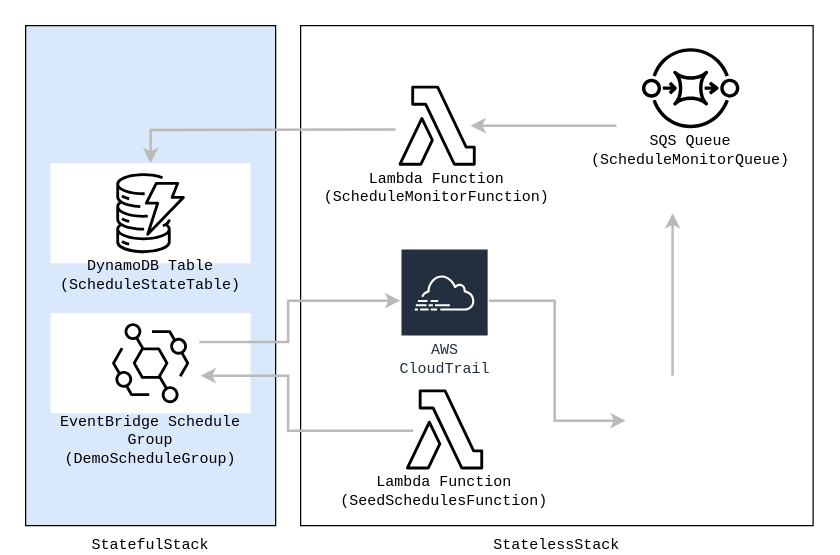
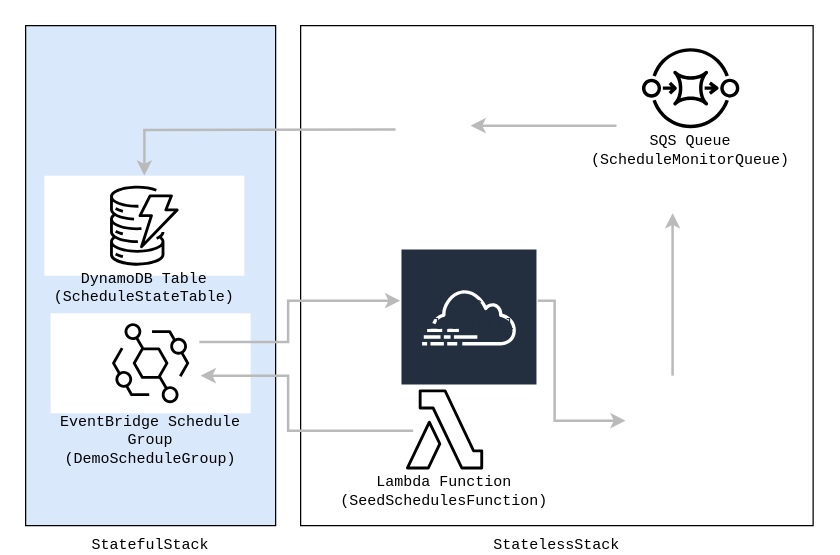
  <mxCell id="0" />
  <mxCell id="1" parent="0" />
  <mxCell id="2" value="StatefulStack" style="rounded=0;whiteSpace=wrap;html=1;fontFamily=Courier New;verticalAlign=bottom;horizontal=1;spacingBottom=-25;fillColor=#dae8fc;" vertex="1" parent="1"><mxGeometry x="20" y="20" width="200" height="400" as="geometry" /></mxCell>
  <mxCell id="3" value="StatelessStack" style="rounded=0;whiteSpace=wrap;html=1;fontFamily=Courier New;verticalAlign=bottom;horizontal=1;spacingBottom=-25;" vertex="1" parent="1"><mxGeometry x="240" y="20" width="410" height="400" as="geometry" /></mxCell>
  <mxCell id="4" value="Lambda Function (SeedSchedulesFunction)" style="shape=mxgraph.aws4.resourceIcon;resIcon=mxgraph.aws4.lambda;whiteSpace=wrap;html=1;fontFamily=Courier New;verticalAlign=bottom;horizontal=1;spacingBottom=-27;" vertex="1" parent="3"><mxGeometry x="33.148" y="283" width="164" height="80" as="geometry" /></mxCell>
  <mxCell id="5" value="SQS Queue (ScheduleMonitorQueue)" style="shape=mxgraph.aws4.resourceIcon;resIcon=mxgraph.aws4.sqs;whiteSpace=wrap;html=1;fontFamily=Courier New;verticalAlign=bottom;horizontal=1;spacingBottom=-27;" vertex="1" parent="3"><mxGeometry x="230.037" y="10" width="164" height="80" as="geometry" /></mxCell>
- <mxCell id="6" value="Lambda Function (ScheduleMonitorFunction)" style="shape=mxgraph.aws4.resourceIcon;resIcon=mxgraph.aws4.lambda;whiteSpace=wrap;html=1;fontFamily=Courier New;verticalAlign=bottom;horizontal=1;spacingBottom=-27;" vertex="1" parent="3"><mxGeometry x="27.185" y="40" width="164" height="80" as="geometry" /></mxCell>
  <mxCell id="7" style="edgeStyle=orthogonalEdgeStyle;rounded=0;orthogonalLoop=1;jettySize=auto;html=1;strokeWidth=2;strokeColor=#BABABA;" edge="1" parent="3" target="12"><mxGeometry relative="1" as="geometry"><mxPoint x="75.926" y="83" as="sourcePoint" /><mxPoint x="-7.593" y="140" as="targetPoint" /></mxGeometry></mxCell>
- <mxCell id="8" value="AWS&#10;CloudTrail" style="sketch=0;outlineConnect=0;fontColor=#232F3E;gradientColor=none;strokeColor=#ffffff;fillColor=#232F3E;dashed=0;verticalLabelPosition=middle;verticalAlign=bottom;align=center;html=1;whiteSpace=wrap;fontSize=12;fontStyle=0;spacing=3;shape=mxgraph.aws4.productIcon;prIcon=mxgraph.aws4.cloudtrail;fontFamily=Courier New;spacingBottom=-2;" vertex="1" parent="3"><mxGeometry x="79.68" y="178" width="70.94" height="105" as="geometry" /></mxCell>
+ <mxCell id="8" value="AWS&#10;CloudTrail" style="sketch=0;outlineConnect=0;fontColor=#232F3E;gradientColor=none;strokeColor=#ffffff;fillColor=#232F3E;dashed=0;verticalLabelPosition=middle;verticalAlign=bottom;align=center;html=1;whiteSpace=wrap;fontSize=12;fontStyle=0;spacing=3;shape=mxgraph.aws4.productIcon;prIcon=mxgraph.aws4.cloudtrail;fontFamily=Courier New;spacingBottom=-2;" vertex="1" parent="3"><mxGeometry x="79.68" y="178" width="110" height="70" as="geometry" /></mxCell>
  <mxCell id="9" style="edgeStyle=orthogonalEdgeStyle;rounded=0;orthogonalLoop=1;jettySize=auto;html=1;strokeWidth=2;strokeColor=#BABABA;" edge="1" parent="3" source="8"><mxGeometry relative="1" as="geometry"><mxPoint x="-32.148" y="262" as="sourcePoint" /><mxPoint x="260" y="316" as="targetPoint" /><Array as="points"><mxPoint x="203.222" y="220" /><mxPoint x="203.222" y="316" /><mxPoint x="246.5" y="316" /></Array></mxGeometry></mxCell>
  <mxCell id="10" style="edgeStyle=orthogonalEdgeStyle;rounded=0;orthogonalLoop=1;jettySize=auto;html=1;strokeWidth=2;strokeColor=#BABABA;" edge="1" parent="3"><mxGeometry relative="1" as="geometry"><mxPoint x="297.556" y="280" as="sourcePoint" /><mxPoint x="297.556" y="150" as="targetPoint" /><Array as="points" /></mxGeometry></mxCell>
  <mxCell id="11" style="edgeStyle=orthogonalEdgeStyle;rounded=0;orthogonalLoop=1;jettySize=auto;html=1;strokeWidth=2;strokeColor=#BABABA;exitX=0.26;exitY=0.5;exitDx=0;exitDy=0;exitPerimeter=0;" edge="1" parent="3"><mxGeometry relative="1" as="geometry"><mxPoint x="252.677" y="80" as="sourcePoint" /><mxPoint x="135.963" y="80" as="targetPoint" /></mxGeometry></mxCell>
- <mxCell id="12" value="DynamoDB Table (ScheduleStateTable)" style="shape=mxgraph.aws4.resourceIcon;resIcon=mxgraph.aws4.dynamodb;whiteSpace=wrap;html=1;fontFamily=Courier New;verticalAlign=bottom;horizontal=1;spacingBottom=-27;" vertex="1" parent="1"><mxGeometry x="40" y="130" width="160" height="80" as="geometry" /></mxCell>
+ <mxCell id="12" value="DynamoDB Table (ScheduleStateTable)" style="shape=mxgraph.aws4.resourceIcon;resIcon=mxgraph.aws4.dynamodb;whiteSpace=wrap;html=1;fontFamily=Courier New;verticalAlign=bottom;horizontal=1;spacingBottom=-27;" vertex="1" parent="1"><mxGeometry x="35" y="140" width="160" height="80" as="geometry" /></mxCell>
  <mxCell id="13" value="EventBridge Schedule Group (DemoScheduleGroup)" style="shape=mxgraph.aws4.resourceIcon;resIcon=mxgraph.aws4.eventbridge;whiteSpace=wrap;html=1;fontFamily=Courier New;verticalAlign=bottom;horizontal=1;spacingBottom=-46;" vertex="1" parent="1"><mxGeometry x="40" y="250" width="160" height="80" as="geometry" /></mxCell>
  <mxCell id="14" style="edgeStyle=orthogonalEdgeStyle;rounded=0;orthogonalLoop=1;jettySize=auto;html=1;entryX=0.75;entryY=0.625;entryDx=0;entryDy=0;entryPerimeter=0;strokeWidth=2;strokeColor=#BABABA;" edge="1" parent="1" target="13"><mxGeometry relative="1" as="geometry"><mxPoint x="330" y="344" as="sourcePoint" /><Array as="points"><mxPoint x="230" y="344" /><mxPoint x="230" y="300" /></Array></mxGeometry></mxCell>
  <mxCell id="15" style="edgeStyle=orthogonalEdgeStyle;rounded=0;orthogonalLoop=1;jettySize=auto;html=1;strokeWidth=2;strokeColor=#BABABA;" edge="1" parent="1" target="8"><mxGeometry relative="1" as="geometry"><mxPoint x="160" y="272" as="sourcePoint" /><mxPoint x="162" y="301" as="targetPoint" /><Array as="points"><mxPoint x="230" y="273" /><mxPoint x="230" y="240" /></Array></mxGeometry></mxCell>
